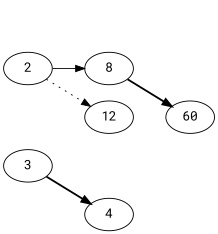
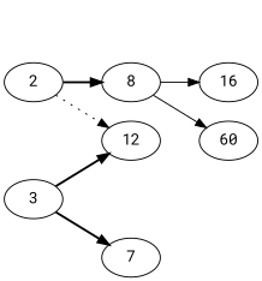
  digraph {
    fontname="Roboto Mono"
    rankdir=LR
    node [fontname="Roboto Mono"]
    edge [fontname="Roboto Mono" style=invis]
    a [style=invis]
    2
    b [style=invis]
    8
    c [style=invis]
    3
    12
+   16
    n9 [label=60]
-   4
+   4 [label=7]
    subgraph sub_1 {
      a
      2
    }
    subgraph sub_2 {
      b
      8
    }
    subgraph sub_3 {
      c
      3
    }
    2 -> a
-   2 -> 8 [style=solid]
+   2 -> 8 [style=bold]
    2 -> 12 [style=dotted]
    8 -> b
-   8 -> n9 [style=bold]
+   8 -> 16 [style=solid]
+   8 -> n9 [style=solid]
    3 -> c
+   3 -> 12 [style=bold]
    3 -> 4 [style=bold]
  }
